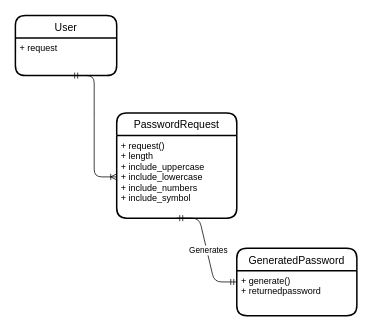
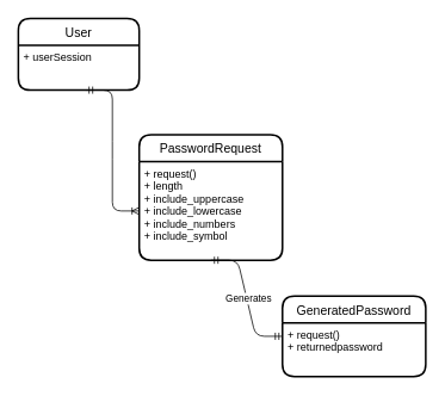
  <mxCell id="0" />
  <mxCell id="1" parent="0" />
  <mxCell id="2" value="PasswordRequest" style="swimlane;childLayout=stackLayout;horizontal=1;startSize=30;horizontalStack=0;rounded=1;fontSize=14;fontStyle=0;strokeWidth=2;resizeParent=0;resizeLast=1;shadow=0;dashed=0;align=center;" parent="1" vertex="1"><mxGeometry x="155" y="150" width="160" height="140" as="geometry" /></mxCell>
  <mxCell id="3" value="+ request()&#10;+ length&#10;+ include_uppercase&#10;+ include_lowercase&#10;+ include_numbers&#10;+ include_symbol" style="align=left;strokeColor=none;fillColor=none;spacingLeft=4;fontSize=12;verticalAlign=top;resizable=0;rotatable=0;part=1;fontStyle=0" parent="2" vertex="1"><mxGeometry y="30" width="160" height="110" as="geometry" /></mxCell>
  <mxCell id="4" value="GeneratedPassword" style="swimlane;childLayout=stackLayout;horizontal=1;startSize=30;horizontalStack=0;rounded=1;fontSize=14;fontStyle=0;strokeWidth=2;resizeParent=0;resizeLast=1;shadow=0;dashed=0;align=center;" parent="1" vertex="1"><mxGeometry x="315" y="330" width="160" height="90" as="geometry" /></mxCell>
- <mxCell id="5" value="+ generate()&#10;+ returnedpassword" style="align=left;strokeColor=none;fillColor=none;spacingLeft=4;fontSize=12;verticalAlign=top;resizable=0;rotatable=0;part=1;" parent="4" vertex="1"><mxGeometry y="30" width="160" height="60" as="geometry" /></mxCell>
+ <mxCell id="5" value="+ request()&#10;+ returnedpassword" style="align=left;strokeColor=none;fillColor=none;spacingLeft=4;fontSize=12;verticalAlign=top;resizable=0;rotatable=0;part=1;" parent="4" vertex="1"><mxGeometry y="30" width="160" height="60" as="geometry" /></mxCell>
  <mxCell id="6" value="" style="edgeStyle=entityRelationEdgeStyle;fontSize=12;html=1;endArrow=ERmandOne;startArrow=ERmandOne;entryX=0;entryY=0.25;entryDx=0;entryDy=0;exitX=0.5;exitY=1;exitDx=0;exitDy=0;" parent="1" source="3" target="5" edge="1"><mxGeometry width="100" height="100" relative="1" as="geometry"><mxPoint x="250" y="291" as="sourcePoint" /><mxPoint x="355" y="370" as="targetPoint" /></mxGeometry></mxCell>
  <mxCell id="7" value="Generates" style="edgeLabel;html=1;align=center;verticalAlign=middle;resizable=0;points=[];" parent="6" vertex="1" connectable="0"><mxGeometry x="0.004" y="1" relative="1" as="geometry"><mxPoint as="offset" /></mxGeometry></mxCell>
  <mxCell id="8" value="" style="edgeStyle=entityRelationEdgeStyle;fontSize=12;html=1;endArrow=ERoneToMany;startArrow=ERmandOne;" parent="1" target="3" edge="1"><mxGeometry width="100" height="100" relative="1" as="geometry"><mxPoint x="95" y="100" as="sourcePoint" /><mxPoint x="195" y="200" as="targetPoint" /></mxGeometry></mxCell>
  <mxCell id="9" value="User" style="swimlane;childLayout=stackLayout;horizontal=1;startSize=30;horizontalStack=0;rounded=1;fontSize=14;fontStyle=0;strokeWidth=2;resizeParent=0;resizeLast=1;shadow=0;dashed=0;align=center;" parent="1" vertex="1"><mxGeometry x="20" y="20" width="135" height="80" as="geometry" /></mxCell>
- <mxCell id="10" value="+ request&#10;" style="align=left;strokeColor=none;fillColor=none;spacingLeft=4;fontSize=12;verticalAlign=top;resizable=0;rotatable=0;part=1;fontStyle=0" parent="9" vertex="1"><mxGeometry y="30" width="135" height="50" as="geometry" /></mxCell>
+ <mxCell id="10" value="+ userSession&#10;" style="align=left;strokeColor=none;fillColor=none;spacingLeft=4;fontSize=12;verticalAlign=top;resizable=0;rotatable=0;part=1;fontStyle=0" parent="9" vertex="1"><mxGeometry y="30" width="135" height="50" as="geometry" /></mxCell>
